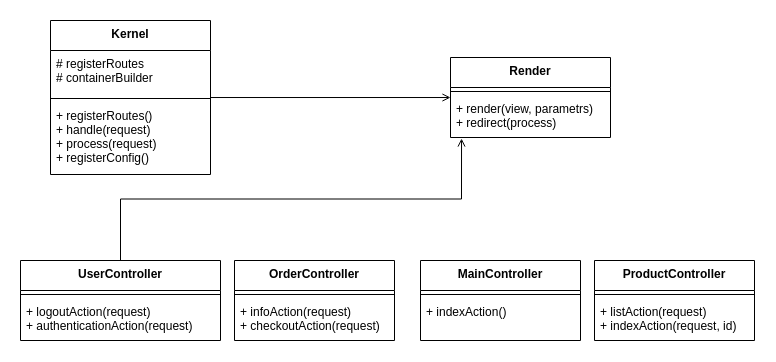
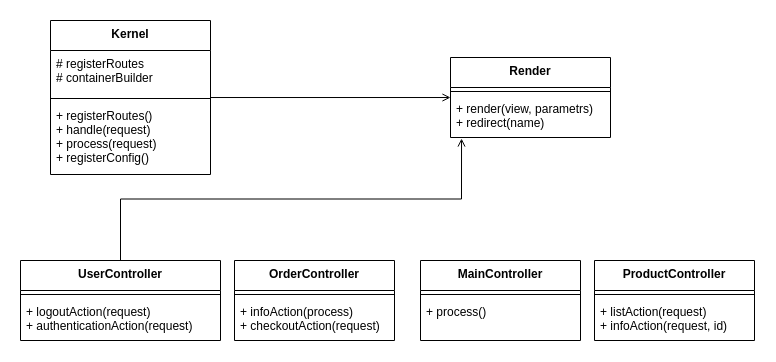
  <mxCell id="0" />
  <mxCell id="1" parent="0" />
  <mxCell id="2" style="edgeStyle=orthogonalEdgeStyle;rounded=0;orthogonalLoop=1;jettySize=auto;html=1;entryX=0;entryY=0.048;entryDx=0;entryDy=0;entryPerimeter=0;dashed=0;startArrow=none;startFill=0;endArrow=open;endFill=0;" edge="1" parent="1" source="3" target="9"><mxGeometry relative="1" as="geometry" /></mxCell>
  <mxCell id="3" value="Kernel" style="swimlane;fontStyle=1;align=center;verticalAlign=top;childLayout=stackLayout;horizontal=1;startSize=30;horizontalStack=0;resizeParent=1;resizeParentMax=0;resizeLast=0;collapsible=1;marginBottom=0;" vertex="1" parent="1"><mxGeometry x="50" y="20" width="160" height="154" as="geometry"><mxRectangle x="80" y="360" width="70" height="26" as="alternateBounds" /></mxGeometry></mxCell>
  <mxCell id="4" value="# registerRoutes&#10;# containerBuilder" style="text;strokeColor=none;fillColor=none;align=left;verticalAlign=top;spacingLeft=4;spacingRight=4;overflow=hidden;rotatable=0;points=[[0,0.5],[1,0.5]];portConstraint=eastwest;" vertex="1" parent="3"><mxGeometry y="30" width="160" height="44" as="geometry" /></mxCell>
  <mxCell id="5" value="" style="line;strokeWidth=1;fillColor=none;align=left;verticalAlign=middle;spacingTop=-1;spacingLeft=3;spacingRight=3;rotatable=0;labelPosition=right;points=[];portConstraint=eastwest;" vertex="1" parent="3"><mxGeometry y="74" width="160" height="8" as="geometry" /></mxCell>
  <mxCell id="6" value="+ registerRoutes()&#10;+ handle(request)&#10;+ process(request)&#10;+ registerConfig()" style="text;strokeColor=none;fillColor=none;align=left;verticalAlign=top;spacingLeft=4;spacingRight=4;overflow=hidden;rotatable=0;points=[[0,0.5],[1,0.5]];portConstraint=eastwest;" vertex="1" parent="3"><mxGeometry y="82" width="160" height="72" as="geometry" /></mxCell>
  <mxCell id="7" value="Render" style="swimlane;fontStyle=1;align=center;verticalAlign=top;childLayout=stackLayout;horizontal=1;startSize=30;horizontalStack=0;resizeParent=1;resizeParentMax=0;resizeLast=0;collapsible=1;marginBottom=0;" vertex="1" parent="1"><mxGeometry x="450" y="57" width="160" height="80" as="geometry"><mxRectangle x="80" y="360" width="70" height="26" as="alternateBounds" /></mxGeometry></mxCell>
  <mxCell id="8" value="" style="line;strokeWidth=1;fillColor=none;align=left;verticalAlign=middle;spacingTop=-1;spacingLeft=3;spacingRight=3;rotatable=0;labelPosition=right;points=[];portConstraint=eastwest;" vertex="1" parent="7"><mxGeometry y="30" width="160" height="8" as="geometry" /></mxCell>
- <mxCell id="9" value="+ render(view, parametrs)&#10;+ redirect(process)" style="text;strokeColor=none;fillColor=none;align=left;verticalAlign=top;spacingLeft=4;spacingRight=4;overflow=hidden;rotatable=0;points=[[0,0.5],[1,0.5]];portConstraint=eastwest;" vertex="1" parent="7"><mxGeometry y="38" width="160" height="42" as="geometry" /></mxCell>
+ <mxCell id="9" value="+ render(view, parametrs)&#10;+ redirect(name)" style="text;strokeColor=none;fillColor=none;align=left;verticalAlign=top;spacingLeft=4;spacingRight=4;overflow=hidden;rotatable=0;points=[[0,0.5],[1,0.5]];portConstraint=eastwest;" vertex="1" parent="7"><mxGeometry y="38" width="160" height="42" as="geometry" /></mxCell>
  <mxCell id="10" style="edgeStyle=orthogonalEdgeStyle;rounded=0;orthogonalLoop=1;jettySize=auto;html=1;entryX=0.069;entryY=1.024;entryDx=0;entryDy=0;entryPerimeter=0;startArrow=none;startFill=0;endArrow=open;endFill=0;" edge="1" parent="1" source="11" target="9"><mxGeometry relative="1" as="geometry" /></mxCell>
  <mxCell id="11" value="UserController" style="swimlane;fontStyle=1;align=center;verticalAlign=top;childLayout=stackLayout;horizontal=1;startSize=30;horizontalStack=0;resizeParent=1;resizeParentMax=0;resizeLast=0;collapsible=1;marginBottom=0;" vertex="1" parent="1"><mxGeometry x="20" y="260" width="200" height="80" as="geometry"><mxRectangle x="80" y="360" width="70" height="26" as="alternateBounds" /></mxGeometry></mxCell>
  <mxCell id="12" value="" style="line;strokeWidth=1;fillColor=none;align=left;verticalAlign=middle;spacingTop=-1;spacingLeft=3;spacingRight=3;rotatable=0;labelPosition=right;points=[];portConstraint=eastwest;" vertex="1" parent="11"><mxGeometry y="30" width="200" height="8" as="geometry" /></mxCell>
  <mxCell id="13" value="+ logoutAction(request)&#10;+ authenticationAction(request)" style="text;strokeColor=none;fillColor=none;align=left;verticalAlign=top;spacingLeft=4;spacingRight=4;overflow=hidden;rotatable=0;points=[[0,0.5],[1,0.5]];portConstraint=eastwest;" vertex="1" parent="11"><mxGeometry y="38" width="200" height="42" as="geometry" /></mxCell>
  <mxCell id="14" value="OrderController" style="swimlane;fontStyle=1;align=center;verticalAlign=top;childLayout=stackLayout;horizontal=1;startSize=30;horizontalStack=0;resizeParent=1;resizeParentMax=0;resizeLast=0;collapsible=1;marginBottom=0;" vertex="1" parent="1"><mxGeometry x="234" y="260" width="160" height="80" as="geometry"><mxRectangle x="80" y="360" width="70" height="26" as="alternateBounds" /></mxGeometry></mxCell>
  <mxCell id="15" value="" style="line;strokeWidth=1;fillColor=none;align=left;verticalAlign=middle;spacingTop=-1;spacingLeft=3;spacingRight=3;rotatable=0;labelPosition=right;points=[];portConstraint=eastwest;" vertex="1" parent="14"><mxGeometry y="30" width="160" height="8" as="geometry" /></mxCell>
- <mxCell id="16" value="+ infoAction(request)&#10;+ checkoutAction(request)" style="text;strokeColor=none;fillColor=none;align=left;verticalAlign=top;spacingLeft=4;spacingRight=4;overflow=hidden;rotatable=0;points=[[0,0.5],[1,0.5]];portConstraint=eastwest;" vertex="1" parent="14"><mxGeometry y="38" width="160" height="42" as="geometry" /></mxCell>
+ <mxCell id="16" value="+ infoAction(process)&#10;+ checkoutAction(request)" style="text;strokeColor=none;fillColor=none;align=left;verticalAlign=top;spacingLeft=4;spacingRight=4;overflow=hidden;rotatable=0;points=[[0,0.5],[1,0.5]];portConstraint=eastwest;" vertex="1" parent="14"><mxGeometry y="38" width="160" height="42" as="geometry" /></mxCell>
  <mxCell id="17" value="MainController" style="swimlane;fontStyle=1;align=center;verticalAlign=top;childLayout=stackLayout;horizontal=1;startSize=30;horizontalStack=0;resizeParent=1;resizeParentMax=0;resizeLast=0;collapsible=1;marginBottom=0;" vertex="1" parent="1"><mxGeometry x="420" y="260" width="160" height="80" as="geometry"><mxRectangle x="80" y="360" width="70" height="26" as="alternateBounds" /></mxGeometry></mxCell>
  <mxCell id="18" value="" style="line;strokeWidth=1;fillColor=none;align=left;verticalAlign=middle;spacingTop=-1;spacingLeft=3;spacingRight=3;rotatable=0;labelPosition=right;points=[];portConstraint=eastwest;" vertex="1" parent="17"><mxGeometry y="30" width="160" height="8" as="geometry" /></mxCell>
- <mxCell id="19" value="+ indexAction()" style="text;strokeColor=none;fillColor=none;align=left;verticalAlign=top;spacingLeft=4;spacingRight=4;overflow=hidden;rotatable=0;points=[[0,0.5],[1,0.5]];portConstraint=eastwest;" vertex="1" parent="17"><mxGeometry y="38" width="160" height="42" as="geometry" /></mxCell>
+ <mxCell id="19" value="+ process()" style="text;strokeColor=none;fillColor=none;align=left;verticalAlign=top;spacingLeft=4;spacingRight=4;overflow=hidden;rotatable=0;points=[[0,0.5],[1,0.5]];portConstraint=eastwest;" vertex="1" parent="17"><mxGeometry y="38" width="160" height="42" as="geometry" /></mxCell>
  <mxCell id="20" value="ProductController" style="swimlane;fontStyle=1;align=center;verticalAlign=top;childLayout=stackLayout;horizontal=1;startSize=30;horizontalStack=0;resizeParent=1;resizeParentMax=0;resizeLast=0;collapsible=1;marginBottom=0;" vertex="1" parent="1"><mxGeometry x="594" y="260" width="160" height="80" as="geometry"><mxRectangle x="80" y="360" width="70" height="26" as="alternateBounds" /></mxGeometry></mxCell>
  <mxCell id="21" value="" style="line;strokeWidth=1;fillColor=none;align=left;verticalAlign=middle;spacingTop=-1;spacingLeft=3;spacingRight=3;rotatable=0;labelPosition=right;points=[];portConstraint=eastwest;" vertex="1" parent="20"><mxGeometry y="30" width="160" height="8" as="geometry" /></mxCell>
- <mxCell id="22" value="+ listAction(request)&#10;+ indexAction(request, id)" style="text;strokeColor=none;fillColor=none;align=left;verticalAlign=top;spacingLeft=4;spacingRight=4;overflow=hidden;rotatable=0;points=[[0,0.5],[1,0.5]];portConstraint=eastwest;" vertex="1" parent="20"><mxGeometry y="38" width="160" height="42" as="geometry" /></mxCell>
+ <mxCell id="22" value="+ listAction(request)&#10;+ infoAction(request, id)" style="text;strokeColor=none;fillColor=none;align=left;verticalAlign=top;spacingLeft=4;spacingRight=4;overflow=hidden;rotatable=0;points=[[0,0.5],[1,0.5]];portConstraint=eastwest;" vertex="1" parent="20"><mxGeometry y="38" width="160" height="42" as="geometry" /></mxCell>
